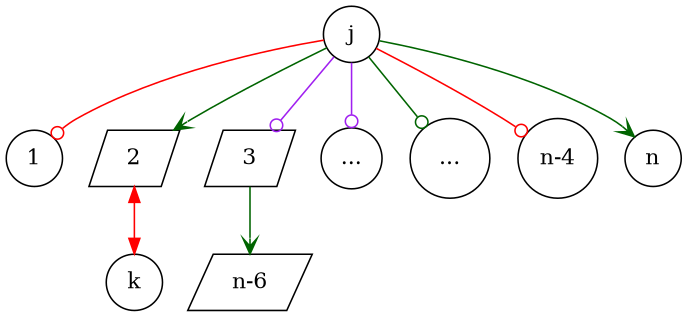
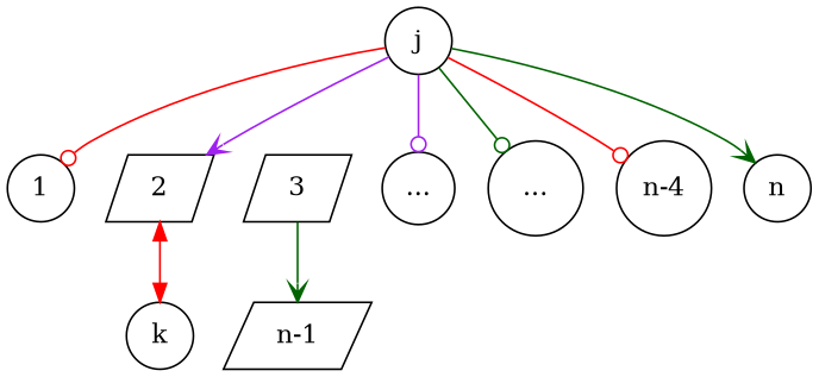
  digraph {
    splines=true
    node [shape=circle]
    edge [arrowhead=odot color=darkgreen]
    j
    1
    2 [shape=parallelogram]
    3 [shape=parallelogram]
    "..."
    " ... "
    n7 [label="n-4"]
    n
    k
-   "n-1" [shape=parallelogram label="n-6"]
+   "n-1" [shape=parallelogram]
    j -> 1 [color=red]
-   j -> 2 [arrowhead=vee]
-   j -> 3 [color=purple]
+   j -> 2 [arrowhead=vee color=purple]
    j -> "..." [color=purple]
    j -> " ... "
    j -> n7 [color=red]
    j -> n [arrowhead=vee]
    2 -> k [color=red dir=both arrowhead=""]
    3 -> "n-1" [arrowhead=vee]
  }
